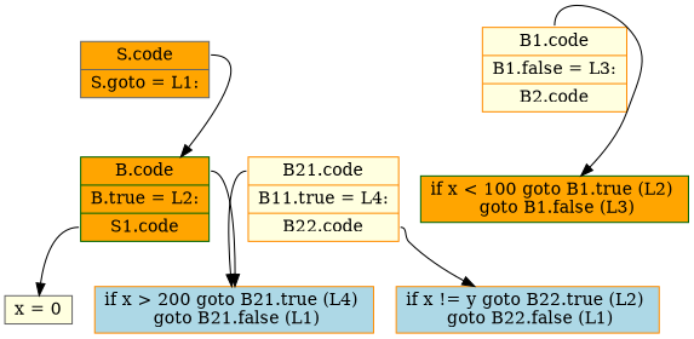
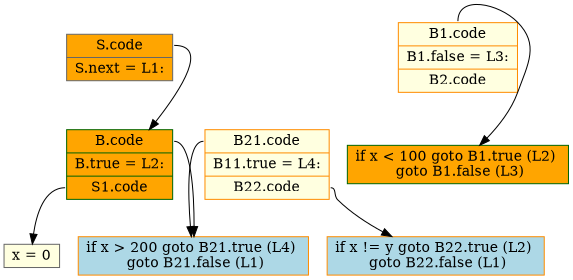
  digraph {
    fontname="DejaVu Serif"
    node [color=darkorange fillcolor=orange fontname="DejaVu Serif" shape=record style=filled]
    edge [fontname="DejaVu Serif"]
-   n1 [color=gray40 height=.1 label="{<scode> S.code|<snext> S.goto = L1:}"]
+   n1 [color=gray40 height=.1 label="{<scode> S.code|<snext> S.next = L1:}"]
    n2 [color=darkgreen height=.1 label="{<bcode> B.code|<b1true> B.true = L2:|<s1code> S1.code}"]
    n3 [color=gray40 fillcolor=lightyellow height=.1 label="{x = 0}"]
    n4 [fillcolor=lightblue height=.1 label="{if x \> 200 goto B21.true (L4) \n goto B21.false (L1)}"]
    n5 [fillcolor=lightyellow height=.1 label="{<b1code> B1.code|<b1false> B1.false = L3:|<b2code> B2.code}"]
    n6 [color=darkgreen height=.1 label="{if x \< 100 goto B1.true (L2) \n goto B1.false (L3)}"]
    n7 [fillcolor=lightyellow height=.1 label="{<b21code>B21.code|<b11true>B11.true = L4:|<b22code>B22.code}"]
    n8 [fillcolor=lightblue height=.1 label="{if x != y goto B22.true (L2) \n goto B22.false (L1)}"]
    n1 -> n2 [tailport=scode]
    n2 -> n3 [tailport=s1code]
    n2 -> n4 [tailport=bcode]
    n5 -> n6 [tailport=b1code]
    n7 -> n4 [tailport=b21code]
    n7 -> n8 [tailport=b22code]
  }
